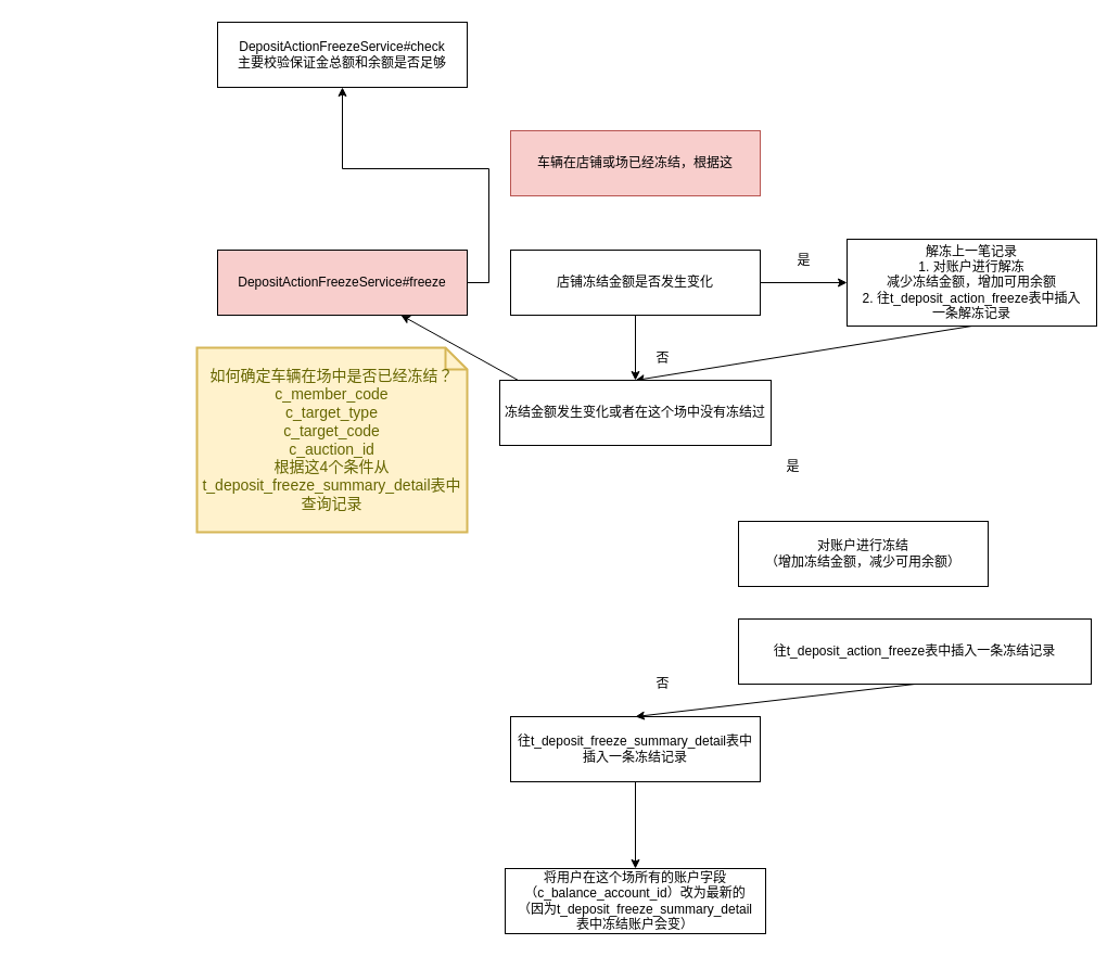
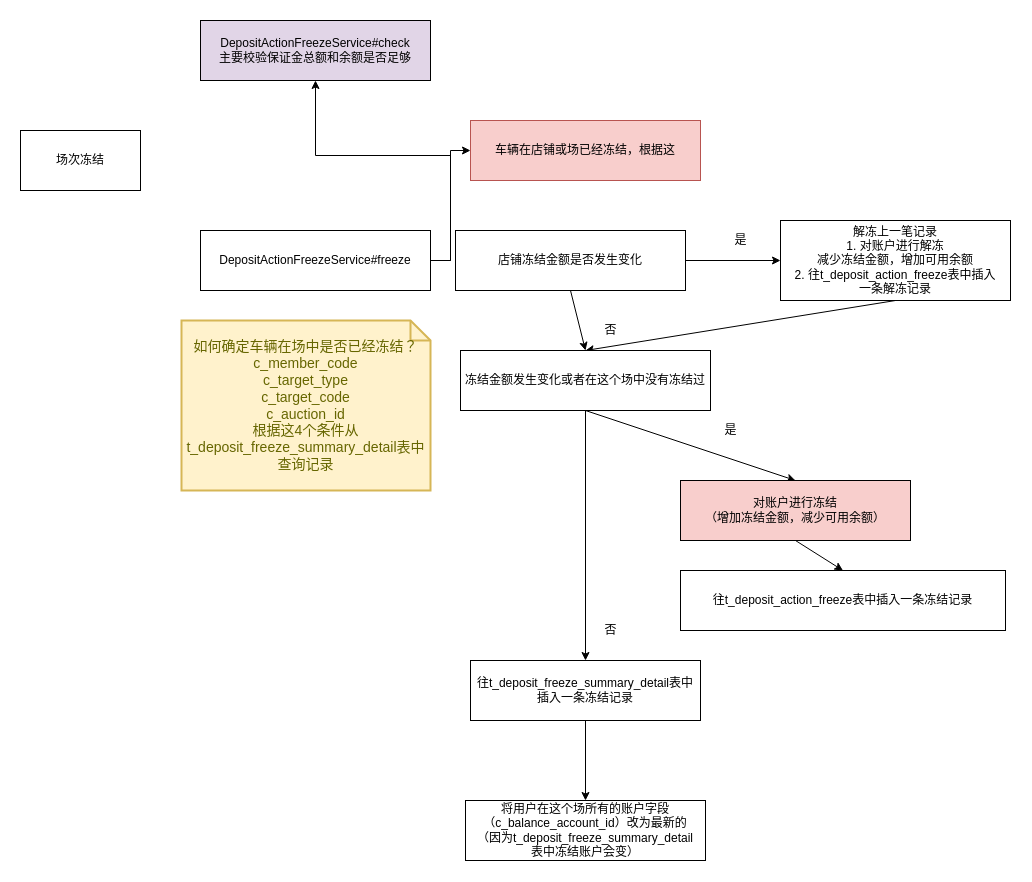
  <mxCell id="0" />
  <mxCell id="1" parent="0" />
+ <mxCell id="2" value="场次冻结" style="rounded=0;whiteSpace=wrap;html=1;" vertex="1" parent="1"><mxGeometry x="20" y="130" width="120" height="60" as="geometry" /></mxCell>
+ <mxCell id="3" style="edgeStyle=orthogonalEdgeStyle;rounded=0;orthogonalLoop=1;jettySize=auto;html=1;exitX=1;exitY=0.5;exitDx=0;exitDy=0;entryX=0;entryY=0.5;entryDx=0;entryDy=0;" edge="1" parent="1" source="5" target="7"><mxGeometry relative="1" as="geometry" /></mxCell>
  <mxCell id="4" style="edgeStyle=orthogonalEdgeStyle;rounded=0;orthogonalLoop=1;jettySize=auto;html=1;exitX=1;exitY=0.5;exitDx=0;exitDy=0;" edge="1" parent="1" source="5" target="6"><mxGeometry relative="1" as="geometry" /></mxCell>
- <mxCell id="5" value="DepositActionFreezeService#freeze" style="rounded=0;whiteSpace=wrap;html=1;fillColor=#f8cecc;" vertex="1" parent="1"><mxGeometry x="200" y="230" width="230" height="60" as="geometry" /></mxCell>
- <mxCell id="6" value="DepositActionFreezeService#check&lt;br&gt;主要校验保证金总额和余额是否足够" style="rounded=0;whiteSpace=wrap;html=1;" vertex="1" parent="1"><mxGeometry x="200" y="20" width="230" height="60" as="geometry" /></mxCell>
+ <mxCell id="5" value="DepositActionFreezeService#freeze" style="rounded=0;whiteSpace=wrap;html=1;" vertex="1" parent="1"><mxGeometry x="200" y="230" width="230" height="60" as="geometry" /></mxCell>
+ <mxCell id="6" value="DepositActionFreezeService#check&lt;br&gt;主要校验保证金总额和余额是否足够" style="rounded=0;whiteSpace=wrap;html=1;fillColor=#e1d5e7;" vertex="1" parent="1"><mxGeometry x="200" y="20" width="230" height="60" as="geometry" /></mxCell>
  <mxCell id="7" value="车辆在店铺或场已经冻结，根据这" style="rounded=0;whiteSpace=wrap;html=1;fillColor=#f8cecc;strokeColor=#b85450;" vertex="1" parent="1"><mxGeometry x="470" y="120" width="230" height="60" as="geometry" /></mxCell>
  <mxCell id="8" style="rounded=0;orthogonalLoop=1;jettySize=auto;html=1;exitX=1;exitY=0.5;exitDx=0;exitDy=0;entryX=0;entryY=0.5;entryDx=0;entryDy=0;" edge="1" parent="1" source="10" target="12"><mxGeometry relative="1" as="geometry" /></mxCell>
  <mxCell id="9" style="edgeStyle=none;rounded=0;orthogonalLoop=1;jettySize=auto;html=1;exitX=0.5;exitY=1;exitDx=0;exitDy=0;entryX=0.5;entryY=0;entryDx=0;entryDy=0;" edge="1" parent="1" source="10" target="19"><mxGeometry relative="1" as="geometry" /></mxCell>
- <mxCell id="10" value="店铺冻结金额是否发生变化" style="rounded=0;whiteSpace=wrap;html=1;" vertex="1" parent="1"><mxGeometry x="470" y="230" width="230" height="60" as="geometry" /></mxCell>
+ <mxCell id="10" value="店铺冻结金额是否发生变化" style="rounded=0;whiteSpace=wrap;html=1;" vertex="1" parent="1"><mxGeometry x="455" y="230" width="230" height="60" as="geometry" /></mxCell>
  <mxCell id="11" style="rounded=0;orthogonalLoop=1;jettySize=auto;html=1;exitX=0.5;exitY=1;exitDx=0;exitDy=0;entryX=0.5;entryY=0;entryDx=0;entryDy=0;" edge="1" parent="1" source="12" target="19"><mxGeometry relative="1" as="geometry" /></mxCell>
  <mxCell id="12" value="解冻上一笔记录&lt;br&gt;1. 对账户进行解冻&lt;br&gt;减少冻结金额，增加可用余额&lt;br&gt;2. 往t_deposit_action_freeze表中插入&lt;br&gt;一条解冻记录" style="rounded=0;whiteSpace=wrap;html=1;" vertex="1" parent="1"><mxGeometry x="780" y="220" width="230" height="80" as="geometry" /></mxCell>
  <mxCell id="13" value="如何确定车辆在场中是否已经冻结？&lt;br&gt;&lt;div&gt;c_member_code&lt;/div&gt;&lt;div&gt;c_target_type&lt;/div&gt;&lt;div&gt;c_target_code&lt;/div&gt;&lt;div&gt;c_auction_id&lt;/div&gt;根据这4个条件从t_deposit_freeze_summary_detail表中查询记录" style="shape=note;strokeWidth=2;fontSize=14;size=20;whiteSpace=wrap;html=1;fillColor=#fff2cc;strokeColor=#d6b656;fontColor=#666600;" vertex="1" parent="1"><mxGeometry x="181" y="320" width="249" height="170" as="geometry" /></mxCell>
  <mxCell id="14" style="edgeStyle=none;rounded=0;orthogonalLoop=1;jettySize=auto;html=1;exitX=0.5;exitY=1;exitDx=0;exitDy=0;" edge="1" parent="1" source="15" target="16"><mxGeometry relative="1" as="geometry" /></mxCell>
  <mxCell id="15" value="往t_deposit_freeze_summary_detail表中插入一条冻结记录" style="rounded=0;whiteSpace=wrap;html=1;" vertex="1" parent="1"><mxGeometry x="470" y="660" width="230" height="60" as="geometry" /></mxCell>
  <mxCell id="16" value="将用户在这个场所有的账户字段（c_balance_account_id&lt;span&gt;）改为最新的&lt;/span&gt;&lt;br&gt;（因为t_deposit_freeze_summary_detail&lt;br&gt;表中冻结账户会变）" style="rounded=0;whiteSpace=wrap;html=1;" vertex="1" parent="1"><mxGeometry x="465" y="800" width="240" height="60" as="geometry" /></mxCell>
- <mxCell id="18" style="edgeStyle=none;rounded=0;orthogonalLoop=1;jettySize=auto;html=1;exitX=0.5;exitY=1;exitDx=0;exitDy=0;" edge="1" parent="1" source="19" target="5"><mxGeometry relative="1" as="geometry" /></mxCell>
+ <mxCell id="17" style="edgeStyle=none;rounded=0;orthogonalLoop=1;jettySize=auto;html=1;exitX=0.5;exitY=1;exitDx=0;exitDy=0;entryX=0.5;entryY=0;entryDx=0;entryDy=0;" edge="1" parent="1" source="19" target="15"><mxGeometry relative="1" as="geometry" /></mxCell>
+ <mxCell id="18" style="edgeStyle=none;rounded=0;orthogonalLoop=1;jettySize=auto;html=1;exitX=0.5;exitY=1;exitDx=0;exitDy=0;entryX=0.5;entryY=0;entryDx=0;entryDy=0;" edge="1" parent="1" source="19" target="21"><mxGeometry relative="1" as="geometry" /></mxCell>
  <mxCell id="19" value="冻结金额发生变化或者在这个场中没有冻结过" style="rounded=0;whiteSpace=wrap;html=1;" vertex="1" parent="1"><mxGeometry x="460" y="350" width="250" height="60" as="geometry" /></mxCell>
- <mxCell id="21" value="对账户进行冻结&lt;br&gt;（增加冻结金额，减少可用余额）" style="rounded=0;whiteSpace=wrap;html=1;" vertex="1" parent="1"><mxGeometry x="680" y="480" width="230" height="60" as="geometry" /></mxCell>
- <mxCell id="22" style="edgeStyle=none;rounded=0;orthogonalLoop=1;jettySize=auto;html=1;exitX=0.5;exitY=1;exitDx=0;exitDy=0;entryX=0.5;entryY=0;entryDx=0;entryDy=0;" edge="1" parent="1" source="23" target="15"><mxGeometry relative="1" as="geometry" /></mxCell>
+ <mxCell id="20" style="edgeStyle=none;rounded=0;orthogonalLoop=1;jettySize=auto;html=1;exitX=0.5;exitY=1;exitDx=0;exitDy=0;entryX=0.5;entryY=0;entryDx=0;entryDy=0;" edge="1" parent="1" source="21" target="23"><mxGeometry relative="1" as="geometry" /></mxCell>
+ <mxCell id="21" value="对账户进行冻结&lt;br&gt;（增加冻结金额，减少可用余额）" style="rounded=0;whiteSpace=wrap;html=1;fillColor=#f8cecc;" vertex="1" parent="1"><mxGeometry x="680" y="480" width="230" height="60" as="geometry" /></mxCell>
  <mxCell id="23" value="往t_deposit_action_freeze表中插入一条冻结记录" style="rounded=0;whiteSpace=wrap;html=1;" vertex="1" parent="1"><mxGeometry x="680" y="570" width="325" height="60" as="geometry" /></mxCell>
  <mxCell id="24" value="否" style="text;html=1;align=center;verticalAlign=middle;resizable=0;points=[];autosize=1;strokeColor=none;fillColor=none;" vertex="1" parent="1"><mxGeometry x="595" y="620" width="30" height="20" as="geometry" /></mxCell>
  <mxCell id="25" value="否" style="text;html=1;align=center;verticalAlign=middle;resizable=0;points=[];autosize=1;strokeColor=none;fillColor=none;" vertex="1" parent="1"><mxGeometry x="595" y="320" width="30" height="20" as="geometry" /></mxCell>
  <mxCell id="26" value="是" style="text;html=1;align=center;verticalAlign=middle;resizable=0;points=[];autosize=1;strokeColor=none;fillColor=none;" vertex="1" parent="1"><mxGeometry x="725" y="230" width="30" height="20" as="geometry" /></mxCell>
  <mxCell id="27" value="是" style="text;html=1;align=center;verticalAlign=middle;resizable=0;points=[];autosize=1;strokeColor=none;fillColor=none;" vertex="1" parent="1"><mxGeometry x="715" y="420" width="30" height="20" as="geometry" /></mxCell>
